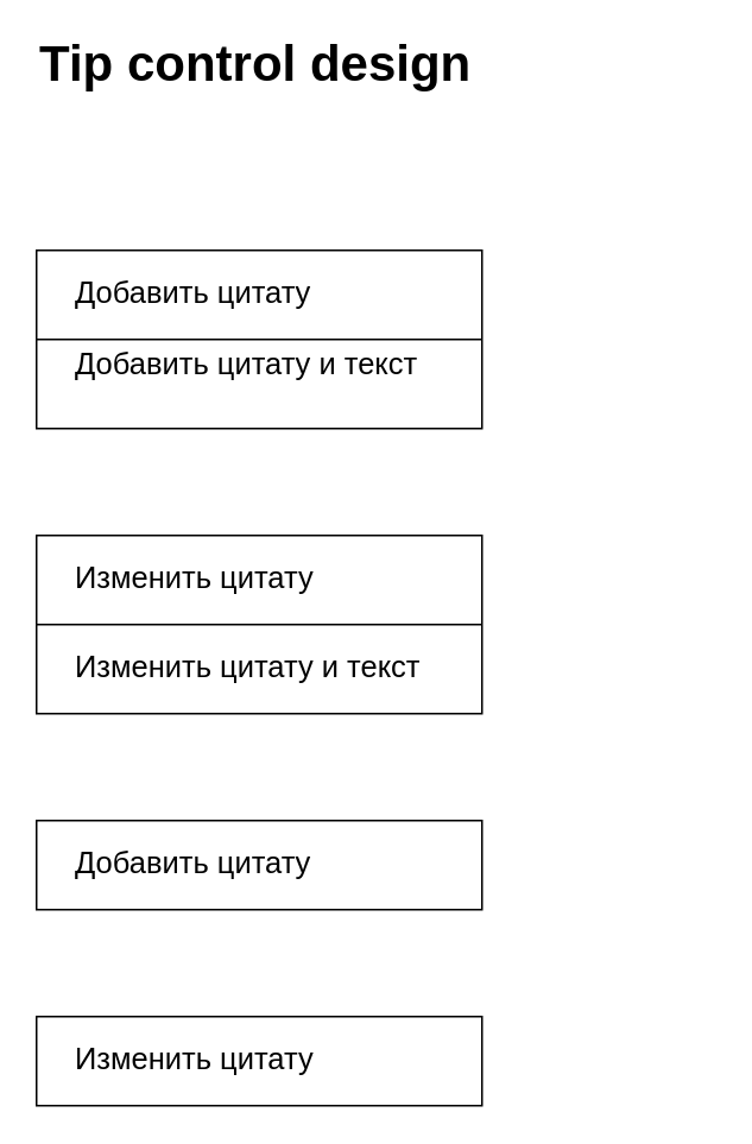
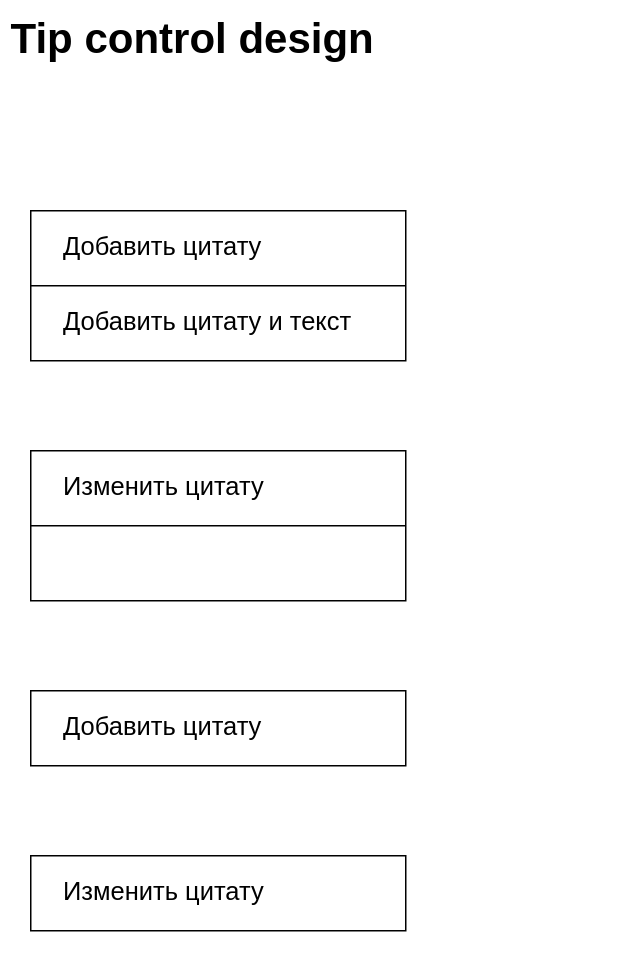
  <mxCell id="0" />
  <mxCell id="1" parent="0" />
- <mxCell id="2" value="Tip control design" style="text;html=1;strokeColor=none;fillColor=none;align=left;verticalAlign=middle;whiteSpace=wrap;rounded=0;fontStyle=1;fontSize=28;" vertex="1" parent="1"><mxGeometry x="20" y="20" width="380" height="30" as="geometry" /></mxCell>
+ <mxCell id="2" value="Tip control design" style="text;html=1;strokeColor=none;fillColor=none;align=left;verticalAlign=middle;whiteSpace=wrap;rounded=0;fontStyle=1;fontSize=28;" vertex="1" parent="1"><mxGeometry x="5" y="10" width="380" height="30" as="geometry" /></mxCell>
  <mxCell id="3" value="" style="rounded=0;whiteSpace=wrap;html=1;fontSize=28;" vertex="1" parent="1"><mxGeometry x="20" y="140" width="250" height="100" as="geometry" /></mxCell>
  <mxCell id="4" value="Добавить цитату" style="text;html=1;strokeColor=none;fillColor=none;align=left;verticalAlign=middle;whiteSpace=wrap;rounded=0;fontSize=17;" vertex="1" parent="1"><mxGeometry x="40" y="150" width="140" height="30" as="geometry" /></mxCell>
- <mxCell id="5" value="Добавить цитату и текст" style="text;html=1;strokeColor=none;fillColor=none;align=left;verticalAlign=middle;whiteSpace=wrap;rounded=0;fontSize=17;" vertex="1" parent="1"><mxGeometry x="40" y="190" width="210" height="30" as="geometry" /></mxCell>
+ <mxCell id="5" value="Добавить цитату и текст" style="text;html=1;strokeColor=none;fillColor=none;align=left;verticalAlign=middle;whiteSpace=wrap;rounded=0;fontSize=17;" vertex="1" parent="1"><mxGeometry x="40" y="200" width="210" height="30" as="geometry" /></mxCell>
  <mxCell id="6" value="" style="endArrow=none;html=1;rounded=0;fontSize=17;exitX=0;exitY=0.5;exitDx=0;exitDy=0;entryX=1;entryY=0.5;entryDx=0;entryDy=0;" edge="1" parent="1" source="3" target="3"><mxGeometry width="50" height="50" relative="1" as="geometry"><mxPoint x="380" y="430" as="sourcePoint" /><mxPoint x="430" y="380" as="targetPoint" /></mxGeometry></mxCell>
  <mxCell id="7" value="" style="rounded=0;whiteSpace=wrap;html=1;fontSize=28;" vertex="1" parent="1"><mxGeometry x="20" y="300" width="250" height="100" as="geometry" /></mxCell>
  <mxCell id="8" value="Изменить цитату" style="text;html=1;strokeColor=none;fillColor=none;align=left;verticalAlign=middle;whiteSpace=wrap;rounded=0;fontSize=17;" vertex="1" parent="1"><mxGeometry x="40" y="310" width="140" height="30" as="geometry" /></mxCell>
- <mxCell id="9" value="Изменить цитату и текст" style="text;html=1;strokeColor=none;fillColor=none;align=left;verticalAlign=middle;whiteSpace=wrap;rounded=0;fontSize=17;" vertex="1" parent="1"><mxGeometry x="40" y="360" width="210" height="30" as="geometry" /></mxCell>
  <mxCell id="10" value="" style="endArrow=none;html=1;rounded=0;fontSize=17;exitX=0;exitY=0.5;exitDx=0;exitDy=0;entryX=1;entryY=0.5;entryDx=0;entryDy=0;" edge="1" parent="1" source="7" target="7"><mxGeometry width="50" height="50" relative="1" as="geometry"><mxPoint x="380" y="590" as="sourcePoint" /><mxPoint x="430" y="540" as="targetPoint" /></mxGeometry></mxCell>
  <mxCell id="11" value="" style="rounded=0;whiteSpace=wrap;html=1;fontSize=28;" vertex="1" parent="1"><mxGeometry x="20" y="460" width="250" height="50" as="geometry" /></mxCell>
  <mxCell id="12" value="Добавить цитату" style="text;html=1;strokeColor=none;fillColor=none;align=left;verticalAlign=middle;whiteSpace=wrap;rounded=0;fontSize=17;" vertex="1" parent="1"><mxGeometry x="40" y="470" width="140" height="30" as="geometry" /></mxCell>
  <mxCell id="13" value="" style="rounded=0;whiteSpace=wrap;html=1;fontSize=28;" vertex="1" parent="1"><mxGeometry x="20" y="570" width="250" height="50" as="geometry" /></mxCell>
  <mxCell id="14" value="Изменить цитату" style="text;html=1;strokeColor=none;fillColor=none;align=left;verticalAlign=middle;whiteSpace=wrap;rounded=0;fontSize=17;" vertex="1" parent="1"><mxGeometry x="40" y="580" width="140" height="30" as="geometry" /></mxCell>
